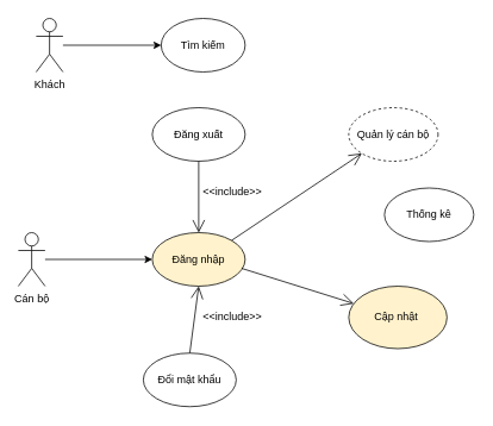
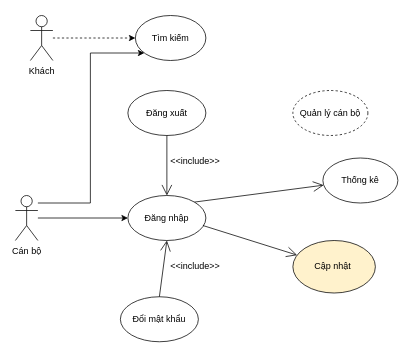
  <mxCell id="0" />
  <mxCell id="1" parent="0" />
  <mxCell id="2" value="Khách" style="shape=umlActor;verticalLabelPosition=bottom;verticalAlign=top;html=1;" parent="1" vertex="1"><mxGeometry x="40" y="20" width="30" height="60" as="geometry" /></mxCell>
  <mxCell id="3" value="Cán bộ" style="shape=umlActor;verticalLabelPosition=bottom;verticalAlign=top;html=1;" parent="1" vertex="1"><mxGeometry x="20" y="260" width="30" height="60" as="geometry" /></mxCell>
  <mxCell id="4" value="Thống kê" style="ellipse;whiteSpace=wrap;html=1;" parent="1" vertex="1"><mxGeometry x="430" y="210" width="100" height="60" as="geometry" /></mxCell>
  <mxCell id="5" value="Quản lý cán bộ" style="ellipse;whiteSpace=wrap;html=1;dashed=1;" parent="1" vertex="1"><mxGeometry x="390" y="120" width="100" height="60" as="geometry" /></mxCell>
- <mxCell id="6" value="Đăng nhập" style="ellipse;whiteSpace=wrap;html=1;fillColor=#fff2cc;" parent="1" vertex="1"><mxGeometry x="170" y="260" width="104" height="60" as="geometry" /></mxCell>
+ <mxCell id="6" value="Đăng nhập" style="ellipse;whiteSpace=wrap;html=1;" parent="1" vertex="1"><mxGeometry x="170" y="260" width="104" height="60" as="geometry" /></mxCell>
  <mxCell id="7" value="Đăng xuất" style="ellipse;whiteSpace=wrap;html=1;" parent="1" vertex="1"><mxGeometry x="170" y="120" width="104" height="60" as="geometry" /></mxCell>
  <mxCell id="8" value="Đổi mật khẩu" style="ellipse;whiteSpace=wrap;html=1;" parent="1" vertex="1"><mxGeometry x="160" y="395" width="104" height="60" as="geometry" /></mxCell>
  <mxCell id="9" value="Cập nhật&amp;nbsp;" style="ellipse;whiteSpace=wrap;html=1;fillColor=#fff2cc;" parent="1" vertex="1"><mxGeometry x="390" y="320" width="110" height="70" as="geometry" /></mxCell>
  <mxCell id="10" value="Tìm kiếm" style="ellipse;whiteSpace=wrap;html=1;" parent="1" vertex="1"><mxGeometry x="180" y="20" width="94" height="60" as="geometry" /></mxCell>
- <mxCell id="11" value="" style="endArrow=classic;html=1;rounded=0;entryX=0;entryY=0.5;entryDx=0;entryDy=0;" parent="1" source="2" target="10" edge="1"><mxGeometry width="50" height="50" relative="1" as="geometry"><mxPoint x="250" y="320" as="sourcePoint" /><mxPoint x="300" y="270" as="targetPoint" /></mxGeometry></mxCell>
+ <mxCell id="11" value="" style="endArrow=classic;html=1;rounded=0;entryX=0;entryY=0.5;entryDx=0;entryDy=0;dashed=1;" parent="1" source="2" target="10" edge="1"><mxGeometry width="50" height="50" relative="1" as="geometry"><mxPoint x="250" y="320" as="sourcePoint" /><mxPoint x="300" y="270" as="targetPoint" /></mxGeometry></mxCell>
  <mxCell id="12" value="" style="endArrow=classic;html=1;rounded=0;" parent="1" target="6" edge="1"><mxGeometry width="50" height="50" relative="1" as="geometry"><mxPoint x="50" y="290" as="sourcePoint" /><mxPoint x="300" y="270" as="targetPoint" /></mxGeometry></mxCell>
+ <mxCell id="13" value="" style="endArrow=classic;html=1;rounded=0;edgeStyle=orthogonalEdgeStyle;" parent="1" source="3" target="10" edge="1"><mxGeometry width="50" height="50" relative="1" as="geometry"><mxPoint x="250" y="320" as="sourcePoint" /><mxPoint x="300" y="270" as="targetPoint" /><Array as="points"><mxPoint x="120" y="270" /><mxPoint x="120" y="70" /></Array></mxGeometry></mxCell>
  <mxCell id="14" value="" style="endArrow=open;endFill=1;endSize=12;html=1;rounded=0;" parent="1" target="9" edge="1"><mxGeometry width="160" relative="1" as="geometry"><mxPoint x="270" y="300" as="sourcePoint" /><mxPoint x="350" y="290" as="targetPoint" /></mxGeometry></mxCell>
- <mxCell id="15" value="" style="endArrow=open;endFill=1;endSize=12;html=1;rounded=0;entryX=0;entryY=1;entryDx=0;entryDy=0;exitX=1;exitY=0;exitDx=0;exitDy=0;" parent="1" source="6" target="5" edge="1"><mxGeometry width="160" relative="1" as="geometry"><mxPoint x="190" y="190" as="sourcePoint" /><mxPoint x="350" y="190" as="targetPoint" /></mxGeometry></mxCell>
+ <mxCell id="15" value="" style="endArrow=open;endFill=1;endSize=12;html=1;rounded=0;exitX=1;exitY=0;exitDx=0;exitDy=0;" parent="1" source="6" target="4" edge="1"><mxGeometry width="160" relative="1" as="geometry"><mxPoint x="190" y="190" as="sourcePoint" /><mxPoint x="350" y="190" as="targetPoint" /></mxGeometry></mxCell>
  <mxCell id="16" value="" style="endArrow=open;endFill=1;endSize=12;html=1;rounded=0;entryX=0.5;entryY=0;entryDx=0;entryDy=0;exitX=0.5;exitY=1;exitDx=0;exitDy=0;" parent="1" source="7" target="6" edge="1"><mxGeometry width="160" relative="1" as="geometry"><mxPoint x="190" y="190" as="sourcePoint" /><mxPoint x="350" y="190" as="targetPoint" /></mxGeometry></mxCell>
  <mxCell id="17" value="" style="endArrow=open;endFill=1;endSize=12;html=1;rounded=0;exitX=0.5;exitY=0;exitDx=0;exitDy=0;entryX=0.5;entryY=1;entryDx=0;entryDy=0;" parent="1" source="8" target="6" edge="1"><mxGeometry width="160" relative="1" as="geometry"><mxPoint x="190" y="190" as="sourcePoint" /><mxPoint x="350" y="190" as="targetPoint" /></mxGeometry></mxCell>
  <mxCell id="18" value="&amp;lt;&amp;lt;include&amp;gt;&amp;gt;" style="text;html=1;align=center;verticalAlign=middle;whiteSpace=wrap;rounded=0;" parent="1" vertex="1"><mxGeometry x="230" y="200" width="60" height="30" as="geometry" /></mxCell>
  <mxCell id="19" value="&amp;lt;&amp;lt;include&amp;gt;&amp;gt;" style="text;html=1;align=center;verticalAlign=middle;whiteSpace=wrap;rounded=0;" parent="1" vertex="1"><mxGeometry x="230" y="340" width="60" height="30" as="geometry" /></mxCell>
